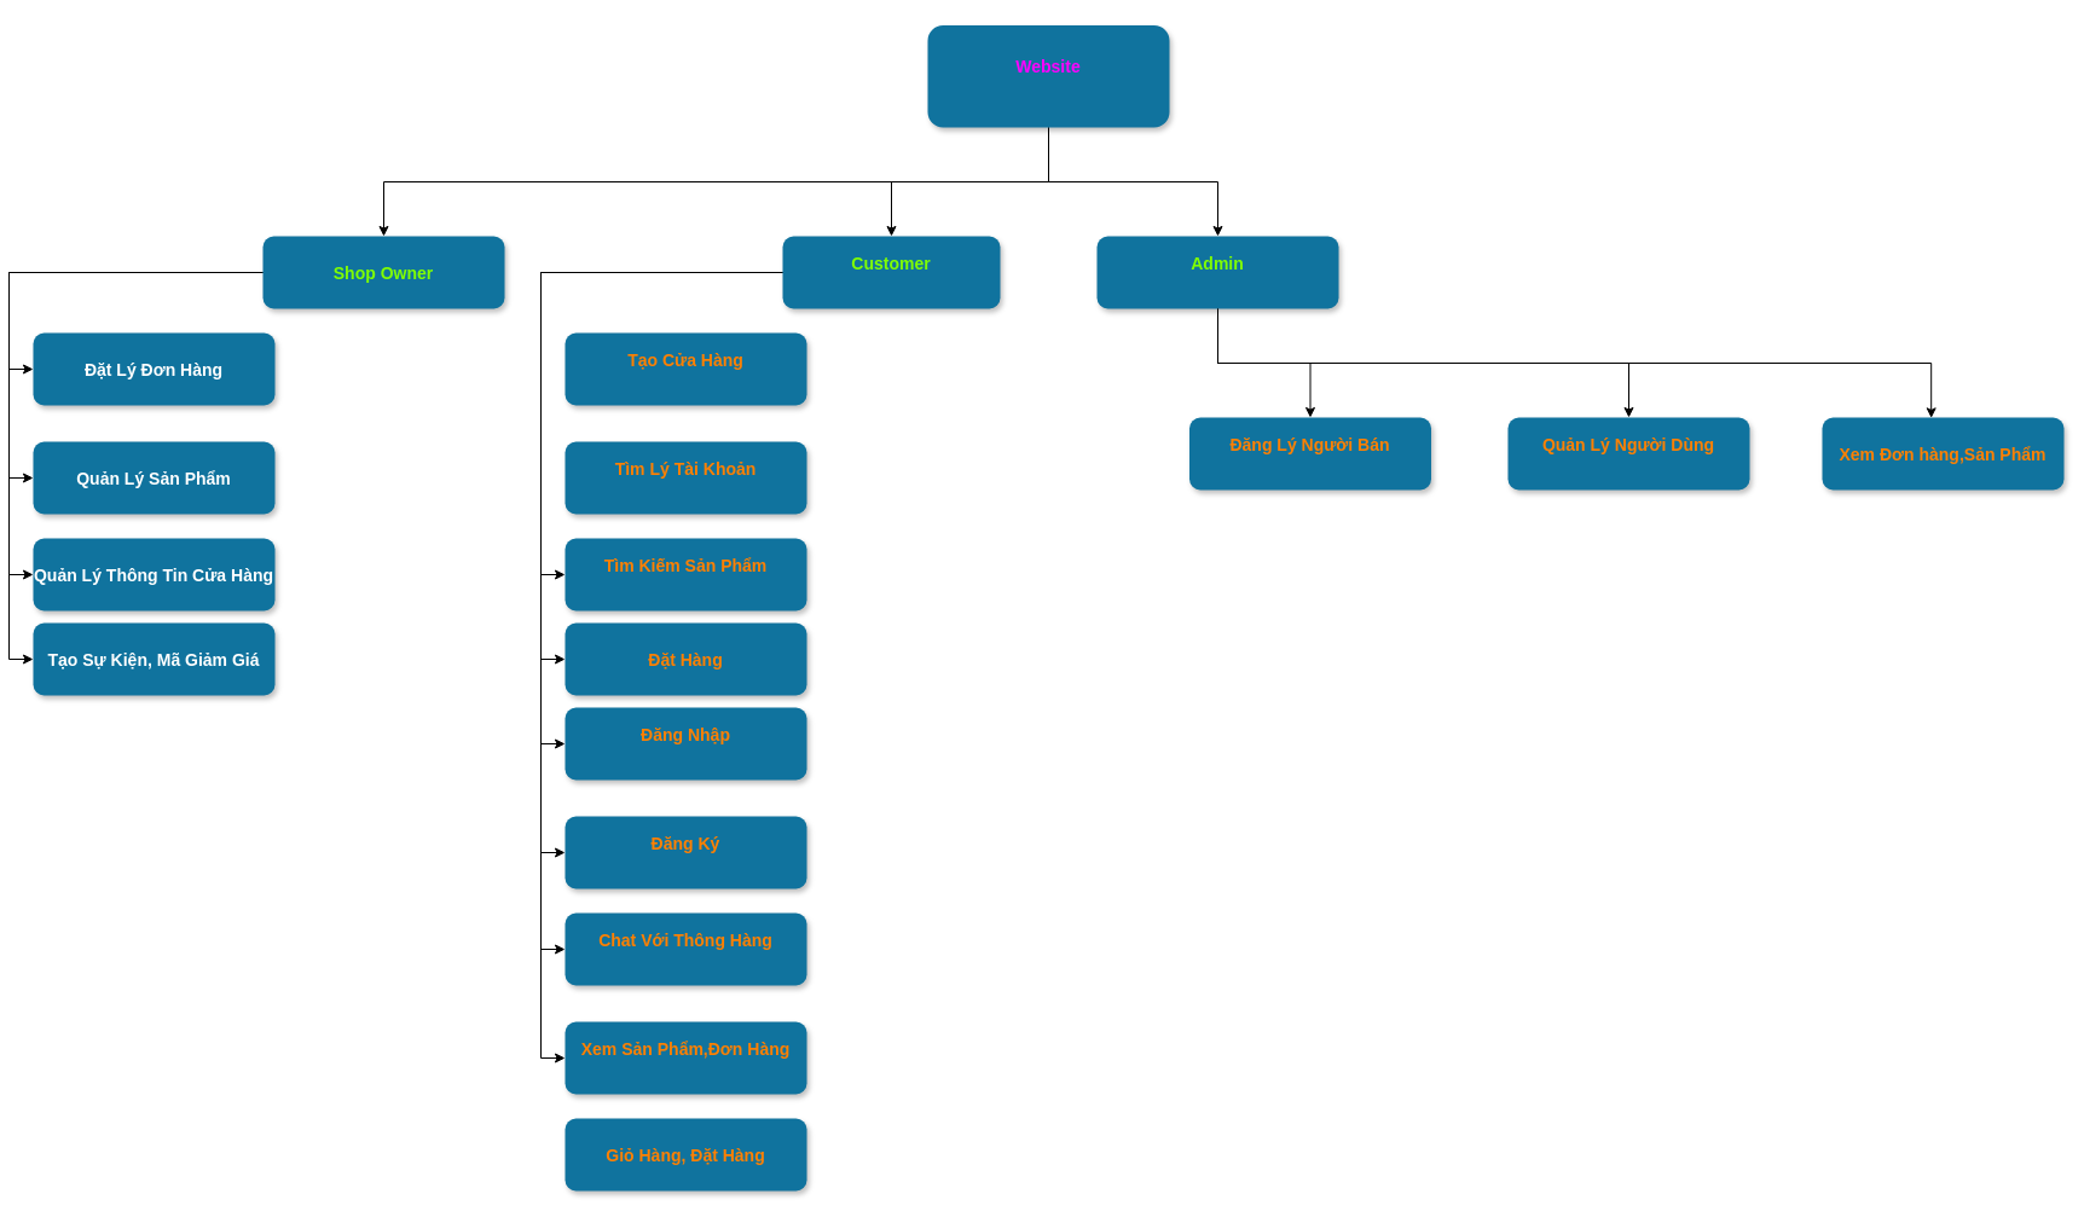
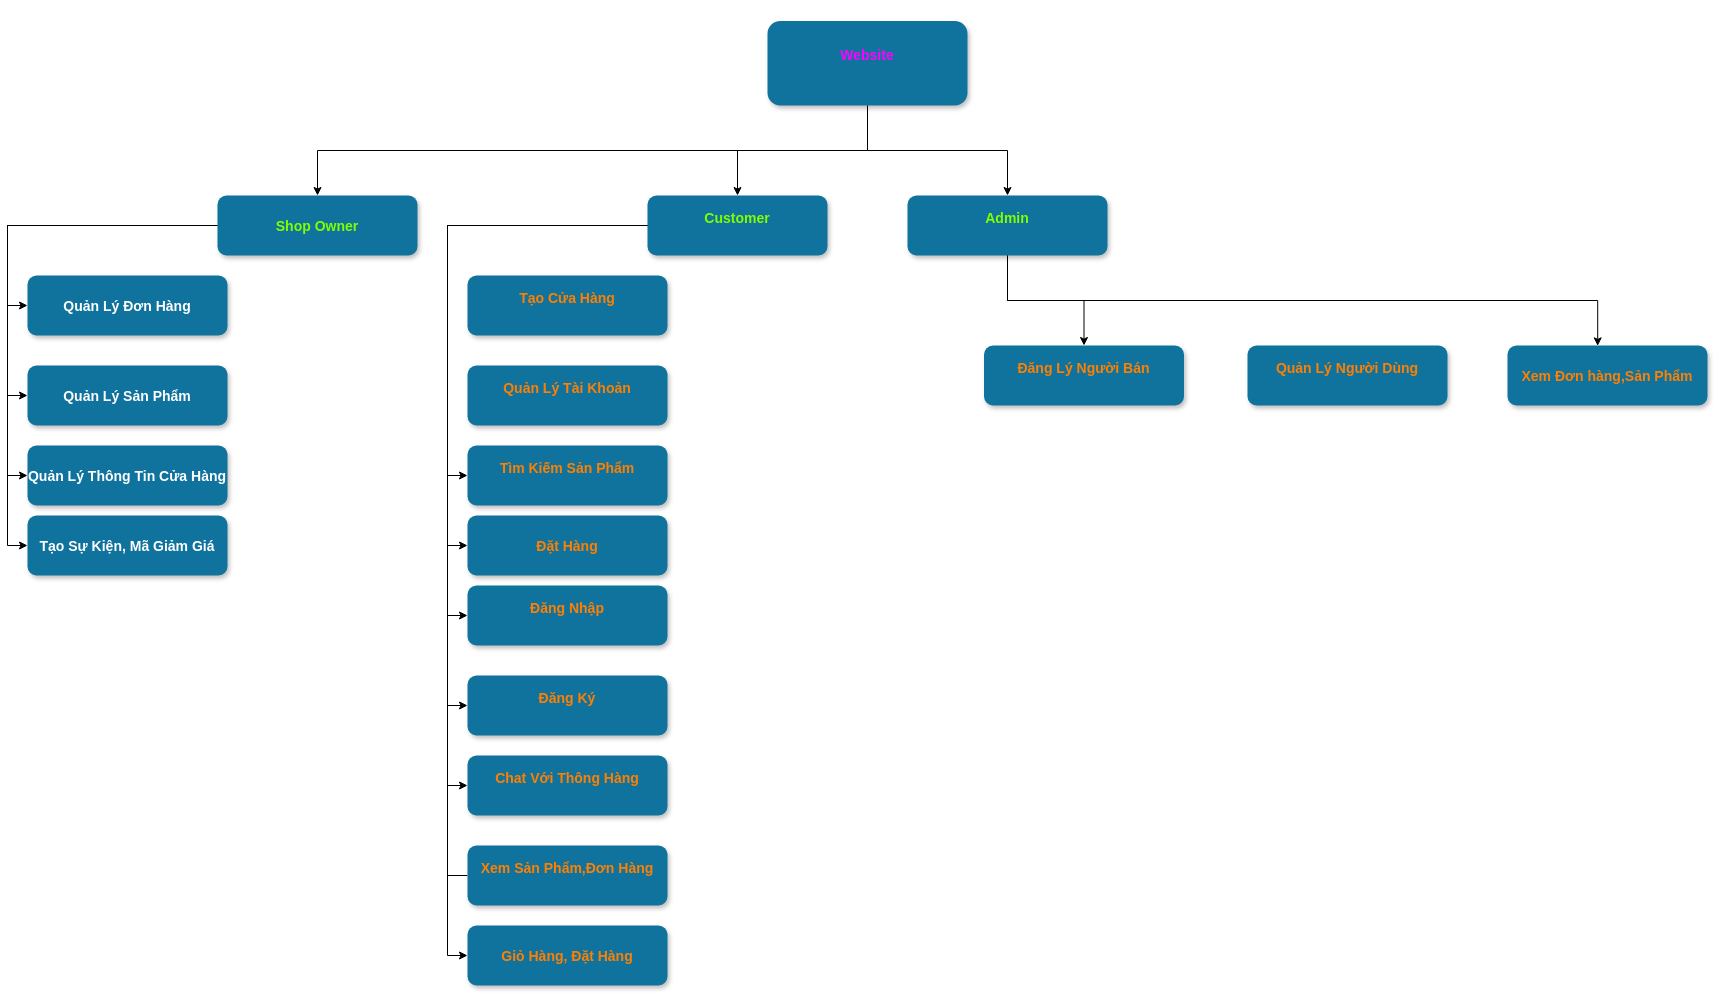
  <mxCell id="0" />
  <mxCell id="1" parent="0" />
  <mxCell id="2" style="edgeStyle=orthogonalEdgeStyle;rounded=0;orthogonalLoop=1;jettySize=auto;html=1;exitX=0.5;exitY=1;exitDx=0;exitDy=0;" edge="1" parent="1" source="5" target="13"><mxGeometry relative="1" as="geometry" /></mxCell>
  <mxCell id="3" style="edgeStyle=orthogonalEdgeStyle;rounded=0;orthogonalLoop=1;jettySize=auto;html=1;exitX=0.5;exitY=1;exitDx=0;exitDy=0;entryX=0.5;entryY=0;entryDx=0;entryDy=0;" edge="1" parent="1" source="5" target="16"><mxGeometry relative="1" as="geometry" /></mxCell>
  <mxCell id="4" style="edgeStyle=orthogonalEdgeStyle;rounded=0;orthogonalLoop=1;jettySize=auto;html=1;exitX=0.5;exitY=1;exitDx=0;exitDy=0;entryX=0.5;entryY=0;entryDx=0;entryDy=0;" edge="1" parent="1" source="5" target="23"><mxGeometry relative="1" as="geometry" /></mxCell>
  <mxCell id="5" value="Website&#10;" style="rounded=1;fillColor=#10739E;strokeColor=none;shadow=1;gradientColor=none;fontStyle=1;fontColor=#FF00FF;fontSize=14;" parent="1" vertex="1"><mxGeometry x="760" y="20.5" width="200" height="84.5" as="geometry" /></mxCell>
  <mxCell id="6" style="edgeStyle=orthogonalEdgeStyle;rounded=0;orthogonalLoop=1;jettySize=auto;html=1;exitX=0;exitY=0.5;exitDx=0;exitDy=0;entryX=0;entryY=0.5;entryDx=0;entryDy=0;" edge="1" parent="1" source="13" target="25"><mxGeometry relative="1" as="geometry" /></mxCell>
  <mxCell id="7" style="edgeStyle=orthogonalEdgeStyle;rounded=0;orthogonalLoop=1;jettySize=auto;html=1;exitX=0;exitY=0.5;exitDx=0;exitDy=0;entryX=0;entryY=0.5;entryDx=0;entryDy=0;" edge="1" parent="1" source="13" target="30"><mxGeometry relative="1" as="geometry" /></mxCell>
  <mxCell id="8" style="edgeStyle=orthogonalEdgeStyle;rounded=0;orthogonalLoop=1;jettySize=auto;html=1;exitX=0;exitY=0.5;exitDx=0;exitDy=0;entryX=0;entryY=0.5;entryDx=0;entryDy=0;" edge="1" parent="1" source="13" target="32"><mxGeometry relative="1" as="geometry" /></mxCell>
  <mxCell id="9" style="edgeStyle=orthogonalEdgeStyle;rounded=0;orthogonalLoop=1;jettySize=auto;html=1;exitX=0;exitY=0.5;exitDx=0;exitDy=0;entryX=0;entryY=0.5;entryDx=0;entryDy=0;" edge="1" parent="1" source="13" target="18"><mxGeometry relative="1" as="geometry" /></mxCell>
  <mxCell id="10" style="edgeStyle=orthogonalEdgeStyle;rounded=0;orthogonalLoop=1;jettySize=auto;html=1;exitX=0;exitY=0.5;exitDx=0;exitDy=0;entryX=0;entryY=0.5;entryDx=0;entryDy=0;" edge="1" parent="1" source="13" target="31"><mxGeometry relative="1" as="geometry" /></mxCell>
- <mxCell id="11" style="edgeStyle=orthogonalEdgeStyle;rounded=0;orthogonalLoop=1;jettySize=auto;html=1;exitX=0;exitY=0.5;exitDx=0;exitDy=0;entryX=0;entryY=0.5;entryDx=0;entryDy=0;" edge="1" parent="1" source="13" target="27"><mxGeometry relative="1" as="geometry" /></mxCell>
+ <mxCell id="11" style="edgeStyle=orthogonalEdgeStyle;rounded=0;orthogonalLoop=1;jettySize=auto;html=1;exitX=0;exitY=0.5;exitDx=0;exitDy=0;entryX=0;entryY=0.5;entryDx=0;entryDy=0;endArrow=none;" edge="1" parent="1" source="13" target="27"><mxGeometry relative="1" as="geometry" /></mxCell>
+ <mxCell id="12" style="edgeStyle=orthogonalEdgeStyle;rounded=0;orthogonalLoop=1;jettySize=auto;html=1;exitX=0;exitY=0.5;exitDx=0;exitDy=0;entryX=0;entryY=0.5;entryDx=0;entryDy=0;" edge="1" parent="1" source="13" target="17"><mxGeometry relative="1" as="geometry" /></mxCell>
  <mxCell id="13" value="Customer&#10;" style="rounded=1;fillColor=#10739E;strokeColor=none;shadow=1;gradientColor=none;fontStyle=1;fontColor=#80FF00;fontSize=14;labelBackgroundColor=none;" parent="1" vertex="1"><mxGeometry x="640" y="195" width="180" height="60" as="geometry" /></mxCell>
  <mxCell id="14" style="edgeStyle=orthogonalEdgeStyle;rounded=0;orthogonalLoop=1;jettySize=auto;html=1;exitX=0.5;exitY=1;exitDx=0;exitDy=0;entryX=0.5;entryY=0;entryDx=0;entryDy=0;" edge="1" parent="1" source="16" target="29"><mxGeometry relative="1" as="geometry" /></mxCell>
- <mxCell id="15" style="edgeStyle=orthogonalEdgeStyle;rounded=0;orthogonalLoop=1;jettySize=auto;html=1;exitX=0.5;exitY=1;exitDx=0;exitDy=0;entryX=0.5;entryY=0;entryDx=0;entryDy=0;" edge="1" parent="1" source="16" target="36"><mxGeometry relative="1" as="geometry" /></mxCell>
  <mxCell id="16" value="Admin&#10;" style="rounded=1;fillColor=#10739E;strokeColor=none;shadow=1;gradientColor=none;fontStyle=1;fontColor=#80FF00;fontSize=14;" parent="1" vertex="1"><mxGeometry x="900" y="195" width="200" height="60" as="geometry" /></mxCell>
  <mxCell id="17" value="Giỏ Hàng, Đặt Hàng" style="rounded=1;fillColor=#10739E;strokeColor=none;shadow=1;gradientColor=none;fontStyle=1;fontColor=#FF8000;fontSize=14;" parent="1" vertex="1"><mxGeometry x="460" y="925" width="200" height="60" as="geometry" /></mxCell>
  <mxCell id="18" value="Đăng Ký&#10;" style="rounded=1;fillColor=#10739E;strokeColor=none;shadow=1;gradientColor=none;fontStyle=1;fontColor=#FF8000;fontSize=14;" parent="1" vertex="1"><mxGeometry x="460" y="675" width="200" height="60" as="geometry" /></mxCell>
  <mxCell id="19" style="edgeStyle=orthogonalEdgeStyle;rounded=0;orthogonalLoop=1;jettySize=auto;html=1;exitX=0;exitY=0.5;exitDx=0;exitDy=0;entryX=0;entryY=0.5;entryDx=0;entryDy=0;" edge="1" parent="1" source="23" target="33"><mxGeometry relative="1" as="geometry" /></mxCell>
  <mxCell id="20" style="edgeStyle=orthogonalEdgeStyle;rounded=0;orthogonalLoop=1;jettySize=auto;html=1;exitX=0;exitY=0.5;exitDx=0;exitDy=0;entryX=0;entryY=0.5;entryDx=0;entryDy=0;" edge="1" parent="1" source="23" target="28"><mxGeometry relative="1" as="geometry" /></mxCell>
  <mxCell id="21" style="edgeStyle=orthogonalEdgeStyle;rounded=0;orthogonalLoop=1;jettySize=auto;html=1;exitX=0;exitY=0.5;exitDx=0;exitDy=0;entryX=0;entryY=0.5;entryDx=0;entryDy=0;" edge="1" parent="1" source="23" target="26"><mxGeometry relative="1" as="geometry" /></mxCell>
  <mxCell id="22" style="edgeStyle=orthogonalEdgeStyle;rounded=0;orthogonalLoop=1;jettySize=auto;html=1;exitX=0;exitY=0.5;exitDx=0;exitDy=0;entryX=0;entryY=0.5;entryDx=0;entryDy=0;" edge="1" parent="1" source="23" target="24"><mxGeometry relative="1" as="geometry" /></mxCell>
  <mxCell id="23" value="Shop Owner" style="rounded=1;fillColor=#10739E;strokeColor=none;shadow=1;gradientColor=none;fontStyle=1;fontColor=#80FF00;fontSize=14;" parent="1" vertex="1"><mxGeometry x="210" y="195" width="200" height="60" as="geometry" /></mxCell>
  <mxCell id="24" value="Tạo Sự Kiện, Mã Giảm Giá" style="rounded=1;fillColor=#10739E;strokeColor=none;shadow=1;gradientColor=none;fontStyle=1;fontColor=#FFFFFF;fontSize=14;" parent="1" vertex="1"><mxGeometry x="20" y="515" width="200" height="60" as="geometry" /></mxCell>
  <mxCell id="25" value="Tìm Kiếm Sản Phẩm&#10;" style="rounded=1;fillColor=#10739E;strokeColor=none;shadow=1;gradientColor=none;fontStyle=1;fontColor=#FF8000;fontSize=14;" parent="1" vertex="1"><mxGeometry x="460" y="445" width="200" height="60" as="geometry" /></mxCell>
  <mxCell id="26" value="Quản Lý Thông Tin Cửa Hàng" style="rounded=1;fillColor=#10739E;strokeColor=none;shadow=1;gradientColor=none;fontStyle=1;fontColor=#FFFFFF;fontSize=14;" parent="1" vertex="1"><mxGeometry x="20" y="445" width="200" height="60" as="geometry" /></mxCell>
  <mxCell id="27" value="Xem Sản Phẩm,Đơn Hàng&#10;" style="rounded=1;fillColor=#10739E;strokeColor=none;shadow=1;gradientColor=none;fontStyle=1;fontColor=#FF8000;fontSize=14;" parent="1" vertex="1"><mxGeometry x="460" y="845" width="200" height="60" as="geometry" /></mxCell>
  <mxCell id="28" value="Quản Lý Sản Phẩm" style="rounded=1;fillColor=#10739E;strokeColor=none;shadow=1;gradientColor=none;fontStyle=1;fontColor=#FFFFFF;fontSize=14;" parent="1" vertex="1"><mxGeometry x="20" y="365" width="200" height="60" as="geometry" /></mxCell>
  <mxCell id="29" value="Đăng Lý Người Bán&#10;" style="rounded=1;fillColor=#10739E;strokeColor=none;shadow=1;gradientColor=none;fontStyle=1;fontColor=#FF8000;fontSize=14;" parent="1" vertex="1"><mxGeometry x="976.5" y="345" width="200" height="60" as="geometry" /></mxCell>
  <mxCell id="30" value="Đặt Hàng" style="rounded=1;fillColor=#10739E;strokeColor=none;shadow=1;gradientColor=none;fontStyle=1;fontColor=#FF8000;fontSize=14;" parent="1" vertex="1"><mxGeometry x="460" y="515" width="200" height="60" as="geometry" /></mxCell>
  <mxCell id="31" value="Chat Với Thông Hàng&#10;" style="rounded=1;fillColor=#10739E;strokeColor=none;shadow=1;gradientColor=none;fontStyle=1;fontColor=#FF8000;fontSize=14;" parent="1" vertex="1"><mxGeometry x="460" y="755" width="200" height="60" as="geometry" /></mxCell>
  <mxCell id="32" value="Đăng Nhập&#10;" style="rounded=1;fillColor=#10739E;strokeColor=none;shadow=1;gradientColor=none;fontStyle=1;fontColor=#FF8000;fontSize=14;" parent="1" vertex="1"><mxGeometry x="460" y="585" width="200" height="60" as="geometry" /></mxCell>
- <mxCell id="33" value="Đặt Lý Đơn Hàng" style="rounded=1;fillColor=#10739E;strokeColor=none;shadow=1;gradientColor=none;fontStyle=1;fontColor=#FFFFFF;fontSize=14;" parent="1" vertex="1"><mxGeometry x="20" y="275" width="200" height="60" as="geometry" /></mxCell>
- <mxCell id="34" value="Tìm Lý Tài Khoản&#10;" style="rounded=1;fillColor=#10739E;strokeColor=none;shadow=1;gradientColor=none;fontStyle=1;fontColor=#FF8000;fontSize=14;" parent="1" vertex="1"><mxGeometry x="460" y="365" width="200" height="60" as="geometry" /></mxCell>
+ <mxCell id="33" value="Quản Lý Đơn Hàng" style="rounded=1;fillColor=#10739E;strokeColor=none;shadow=1;gradientColor=none;fontStyle=1;fontColor=#FFFFFF;fontSize=14;" parent="1" vertex="1"><mxGeometry x="20" y="275" width="200" height="60" as="geometry" /></mxCell>
+ <mxCell id="34" value="Quản Lý Tài Khoản&#10;" style="rounded=1;fillColor=#10739E;strokeColor=none;shadow=1;gradientColor=none;fontStyle=1;fontColor=#FF8000;fontSize=14;" parent="1" vertex="1"><mxGeometry x="460" y="365" width="200" height="60" as="geometry" /></mxCell>
  <mxCell id="35" value="Tạo Cửa Hàng&#10;" style="rounded=1;fillColor=#10739E;strokeColor=none;shadow=1;gradientColor=none;fontStyle=1;fontColor=#FF8000;fontSize=14;" parent="1" vertex="1"><mxGeometry x="460" y="275" width="200" height="60" as="geometry" /></mxCell>
  <mxCell id="36" value="Quản Lý Người Dùng&#10;" style="rounded=1;fillColor=#10739E;strokeColor=none;shadow=1;gradientColor=none;fontStyle=1;fontColor=#FF8000;fontSize=14;" parent="1" vertex="1"><mxGeometry x="1240" y="345" width="200" height="60" as="geometry" /></mxCell>
  <mxCell id="37" value="Xem Đơn hàng,Sản Phẩm" style="rounded=1;fillColor=#10739E;strokeColor=none;shadow=1;gradientColor=none;fontStyle=1;fontColor=#FF8000;fontSize=14;" parent="1" vertex="1"><mxGeometry x="1500" y="345" width="200" height="60" as="geometry" /></mxCell>
  <mxCell id="38" style="edgeStyle=orthogonalEdgeStyle;rounded=0;orthogonalLoop=1;jettySize=auto;html=1;exitX=0.5;exitY=1;exitDx=0;exitDy=0;entryX=0.451;entryY=0.006;entryDx=0;entryDy=0;entryPerimeter=0;" edge="1" parent="1" source="16" target="37"><mxGeometry relative="1" as="geometry" /></mxCell>
